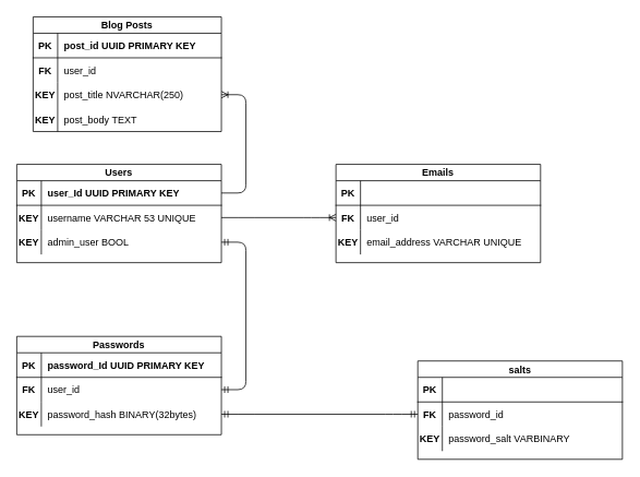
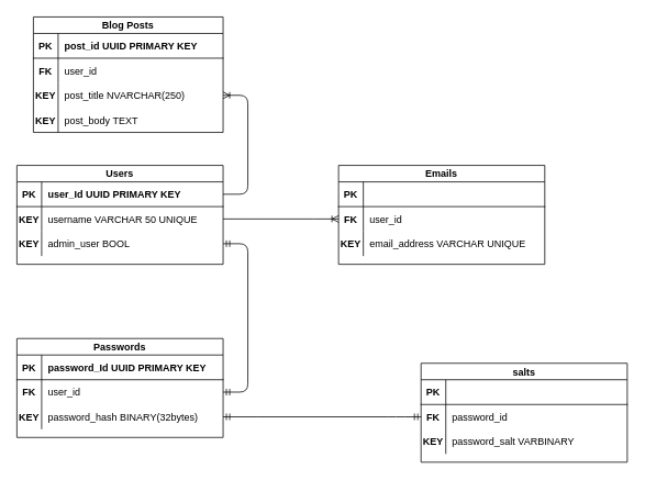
  <mxCell id="0" />
  <mxCell id="1" parent="0" />
  <mxCell id="2" value="Users" style="shape=table;startSize=20;container=1;collapsible=1;childLayout=tableLayout;fixedRows=1;rowLines=0;fontStyle=1;align=center;resizeLast=1;" parent="1" vertex="1"><mxGeometry x="20" y="200" width="250" height="120" as="geometry"><mxRectangle x="120" y="120" width="70" height="30" as="alternateBounds" /></mxGeometry></mxCell>
  <mxCell id="3" value="" style="shape=partialRectangle;collapsible=0;dropTarget=0;pointerEvents=0;fillColor=none;points=[[0,0.5],[1,0.5]];portConstraint=eastwest;top=0;left=0;right=0;bottom=1;" parent="2" vertex="1"><mxGeometry y="20" width="250" height="30" as="geometry" /></mxCell>
  <mxCell id="4" value="PK" style="shape=partialRectangle;overflow=hidden;connectable=0;fillColor=none;top=0;left=0;bottom=0;right=0;fontStyle=1;" parent="3" vertex="1"><mxGeometry width="30" height="30" as="geometry" /></mxCell>
  <mxCell id="5" value="user_Id UUID PRIMARY KEY" style="shape=partialRectangle;overflow=hidden;connectable=0;fillColor=none;top=0;left=0;bottom=0;right=0;align=left;spacingLeft=6;fontStyle=1;" parent="3" vertex="1"><mxGeometry x="30" width="220" height="30" as="geometry" /></mxCell>
  <mxCell id="6" value="" style="shape=partialRectangle;collapsible=0;dropTarget=0;pointerEvents=0;fillColor=none;points=[[0,0.5],[1,0.5]];portConstraint=eastwest;top=0;left=0;right=0;bottom=0;" parent="2" vertex="1"><mxGeometry y="50" width="250" height="30" as="geometry" /></mxCell>
  <mxCell id="7" value="KEY" style="shape=partialRectangle;overflow=hidden;connectable=0;fillColor=none;top=0;left=0;bottom=0;right=0;fontStyle=1" parent="6" vertex="1"><mxGeometry width="30" height="30" as="geometry" /></mxCell>
- <mxCell id="8" value="username VARCHAR 53 UNIQUE" style="shape=partialRectangle;overflow=hidden;connectable=0;fillColor=none;top=0;left=0;bottom=0;right=0;align=left;spacingLeft=6;" parent="6" vertex="1"><mxGeometry x="30" width="220" height="30" as="geometry" /></mxCell>
+ <mxCell id="8" value="username VARCHAR 50 UNIQUE" style="shape=partialRectangle;overflow=hidden;connectable=0;fillColor=none;top=0;left=0;bottom=0;right=0;align=left;spacingLeft=6;" parent="6" vertex="1"><mxGeometry x="30" width="220" height="30" as="geometry" /></mxCell>
  <mxCell id="9" value="" style="shape=partialRectangle;collapsible=0;dropTarget=0;pointerEvents=0;fillColor=none;points=[[0,0.5],[1,0.5]];portConstraint=eastwest;top=0;left=0;right=0;bottom=0;" vertex="1" parent="2"><mxGeometry y="80" width="250" height="30" as="geometry" /></mxCell>
  <mxCell id="10" value="KEY" style="shape=partialRectangle;overflow=hidden;connectable=0;fillColor=none;top=0;left=0;bottom=0;right=0;fontStyle=1" vertex="1" parent="9"><mxGeometry width="30" height="30" as="geometry" /></mxCell>
  <mxCell id="11" value="admin_user BOOL " style="shape=partialRectangle;overflow=hidden;connectable=0;fillColor=none;top=0;left=0;bottom=0;right=0;align=left;spacingLeft=6;" vertex="1" parent="9"><mxGeometry x="30" width="220" height="30" as="geometry" /></mxCell>
  <mxCell id="12" value="Emails" style="shape=table;startSize=20;container=1;collapsible=1;childLayout=tableLayout;fixedRows=1;rowLines=0;fontStyle=1;align=center;resizeLast=1;" vertex="1" parent="1"><mxGeometry x="410" y="200" width="250" height="120" as="geometry"><mxRectangle x="120" y="120" width="70" height="30" as="alternateBounds" /></mxGeometry></mxCell>
  <mxCell id="13" value="" style="shape=partialRectangle;collapsible=0;dropTarget=0;pointerEvents=0;fillColor=none;points=[[0,0.5],[1,0.5]];portConstraint=eastwest;top=0;left=0;right=0;bottom=1;" vertex="1" parent="12"><mxGeometry y="20" width="250" height="30" as="geometry" /></mxCell>
  <mxCell id="14" value="PK" style="shape=partialRectangle;overflow=hidden;connectable=0;fillColor=none;top=0;left=0;bottom=0;right=0;fontStyle=1;" vertex="1" parent="13"><mxGeometry width="30" height="30" as="geometry" /></mxCell>
  <mxCell id="15" value="" style="shape=partialRectangle;collapsible=0;dropTarget=0;pointerEvents=0;fillColor=none;points=[[0,0.5],[1,0.5]];portConstraint=eastwest;top=0;left=0;right=0;bottom=0;" vertex="1" parent="12"><mxGeometry y="50" width="250" height="30" as="geometry" /></mxCell>
  <mxCell id="16" value="FK" style="shape=partialRectangle;overflow=hidden;connectable=0;fillColor=none;top=0;left=0;bottom=0;right=0;fontStyle=1" vertex="1" parent="15"><mxGeometry width="30" height="30" as="geometry" /></mxCell>
  <mxCell id="17" value="user_id" style="shape=partialRectangle;overflow=hidden;connectable=0;fillColor=none;top=0;left=0;bottom=0;right=0;align=left;spacingLeft=6;" vertex="1" parent="15"><mxGeometry x="30" width="220" height="30" as="geometry" /></mxCell>
  <mxCell id="18" value="" style="shape=partialRectangle;collapsible=0;dropTarget=0;pointerEvents=0;fillColor=none;points=[[0,0.5],[1,0.5]];portConstraint=eastwest;top=0;left=0;right=0;bottom=0;" vertex="1" parent="12"><mxGeometry y="80" width="250" height="30" as="geometry" /></mxCell>
  <mxCell id="19" value="KEY" style="shape=partialRectangle;overflow=hidden;connectable=0;fillColor=none;top=0;left=0;bottom=0;right=0;fontStyle=1" vertex="1" parent="18"><mxGeometry width="30" height="30" as="geometry" /></mxCell>
  <mxCell id="20" value="email_address VARCHAR UNIQUE" style="shape=partialRectangle;overflow=hidden;connectable=0;fillColor=none;top=0;left=0;bottom=0;right=0;align=left;spacingLeft=6;" vertex="1" parent="18"><mxGeometry x="30" width="220" height="30" as="geometry" /></mxCell>
  <mxCell id="21" value="Passwords" style="shape=table;startSize=20;container=1;collapsible=1;childLayout=tableLayout;fixedRows=1;rowLines=0;fontStyle=1;align=center;resizeLast=1;" vertex="1" parent="1"><mxGeometry x="20" y="410" width="250" height="120" as="geometry"><mxRectangle x="120" y="120" width="70" height="30" as="alternateBounds" /></mxGeometry></mxCell>
  <mxCell id="22" value="" style="shape=partialRectangle;collapsible=0;dropTarget=0;pointerEvents=0;fillColor=none;points=[[0,0.5],[1,0.5]];portConstraint=eastwest;top=0;left=0;right=0;bottom=1;" vertex="1" parent="21"><mxGeometry y="20" width="250" height="30" as="geometry" /></mxCell>
  <mxCell id="23" value="PK" style="shape=partialRectangle;overflow=hidden;connectable=0;fillColor=none;top=0;left=0;bottom=0;right=0;fontStyle=1;" vertex="1" parent="22"><mxGeometry width="30" height="30" as="geometry" /></mxCell>
  <mxCell id="24" value="password_Id UUID PRIMARY KEY" style="shape=partialRectangle;overflow=hidden;connectable=0;fillColor=none;top=0;left=0;bottom=0;right=0;align=left;spacingLeft=6;fontStyle=1;" vertex="1" parent="22"><mxGeometry x="30" width="220" height="30" as="geometry" /></mxCell>
  <mxCell id="25" value="" style="shape=partialRectangle;collapsible=0;dropTarget=0;pointerEvents=0;fillColor=none;points=[[0,0.5],[1,0.5]];portConstraint=eastwest;top=0;left=0;right=0;bottom=0;" vertex="1" parent="21"><mxGeometry y="50" width="250" height="30" as="geometry" /></mxCell>
  <mxCell id="26" value="FK" style="shape=partialRectangle;overflow=hidden;connectable=0;fillColor=none;top=0;left=0;bottom=0;right=0;fontStyle=1" vertex="1" parent="25"><mxGeometry width="30" height="30" as="geometry" /></mxCell>
  <mxCell id="27" value="user_id" style="shape=partialRectangle;overflow=hidden;connectable=0;fillColor=none;top=0;left=0;bottom=0;right=0;align=left;spacingLeft=6;" vertex="1" parent="25"><mxGeometry x="30" width="220" height="30" as="geometry" /></mxCell>
  <mxCell id="28" value="" style="shape=partialRectangle;collapsible=0;dropTarget=0;pointerEvents=0;fillColor=none;points=[[0,0.5],[1,0.5]];portConstraint=eastwest;top=0;left=0;right=0;bottom=0;" vertex="1" parent="21"><mxGeometry y="80" width="250" height="30" as="geometry" /></mxCell>
  <mxCell id="29" value="KEY" style="shape=partialRectangle;overflow=hidden;connectable=0;fillColor=none;top=0;left=0;bottom=0;right=0;fontStyle=1" vertex="1" parent="28"><mxGeometry width="30" height="30" as="geometry" /></mxCell>
  <mxCell id="30" value="password_hash BINARY(32bytes) " style="shape=partialRectangle;overflow=hidden;connectable=0;fillColor=none;top=0;left=0;bottom=0;right=0;align=left;spacingLeft=6;" vertex="1" parent="28"><mxGeometry x="30" width="220" height="30" as="geometry" /></mxCell>
  <mxCell id="31" value="salts" style="shape=table;startSize=20;container=1;collapsible=1;childLayout=tableLayout;fixedRows=1;rowLines=0;fontStyle=1;align=center;resizeLast=1;" vertex="1" parent="1"><mxGeometry x="510" y="440" width="250" height="120" as="geometry"><mxRectangle x="120" y="120" width="70" height="30" as="alternateBounds" /></mxGeometry></mxCell>
  <mxCell id="32" value="" style="shape=partialRectangle;collapsible=0;dropTarget=0;pointerEvents=0;fillColor=none;points=[[0,0.5],[1,0.5]];portConstraint=eastwest;top=0;left=0;right=0;bottom=1;" vertex="1" parent="31"><mxGeometry y="20" width="250" height="30" as="geometry" /></mxCell>
  <mxCell id="33" value="PK" style="shape=partialRectangle;overflow=hidden;connectable=0;fillColor=none;top=0;left=0;bottom=0;right=0;fontStyle=1;" vertex="1" parent="32"><mxGeometry width="30" height="30" as="geometry" /></mxCell>
  <mxCell id="34" value="" style="shape=partialRectangle;collapsible=0;dropTarget=0;pointerEvents=0;fillColor=none;points=[[0,0.5],[1,0.5]];portConstraint=eastwest;top=0;left=0;right=0;bottom=0;" vertex="1" parent="31"><mxGeometry y="50" width="250" height="30" as="geometry" /></mxCell>
  <mxCell id="35" value="FK" style="shape=partialRectangle;overflow=hidden;connectable=0;fillColor=none;top=0;left=0;bottom=0;right=0;fontStyle=1" vertex="1" parent="34"><mxGeometry width="30" height="30" as="geometry" /></mxCell>
  <mxCell id="36" value="password_id" style="shape=partialRectangle;overflow=hidden;connectable=0;fillColor=none;top=0;left=0;bottom=0;right=0;align=left;spacingLeft=6;" vertex="1" parent="34"><mxGeometry x="30" width="220" height="30" as="geometry" /></mxCell>
  <mxCell id="37" value="" style="shape=partialRectangle;collapsible=0;dropTarget=0;pointerEvents=0;fillColor=none;points=[[0,0.5],[1,0.5]];portConstraint=eastwest;top=0;left=0;right=0;bottom=0;" vertex="1" parent="31"><mxGeometry y="80" width="250" height="30" as="geometry" /></mxCell>
  <mxCell id="38" value="KEY" style="shape=partialRectangle;overflow=hidden;connectable=0;fillColor=none;top=0;left=0;bottom=0;right=0;fontStyle=1" vertex="1" parent="37"><mxGeometry width="30" height="30" as="geometry" /></mxCell>
  <mxCell id="39" value="password_salt VARBINARY " style="shape=partialRectangle;overflow=hidden;connectable=0;fillColor=none;top=0;left=0;bottom=0;right=0;align=left;spacingLeft=6;" vertex="1" parent="37"><mxGeometry x="30" width="220" height="30" as="geometry" /></mxCell>
  <mxCell id="40" value="Blog Posts" style="shape=table;startSize=20;container=1;collapsible=1;childLayout=tableLayout;fixedRows=1;rowLines=0;fontStyle=1;align=center;resizeLast=1;" vertex="1" parent="1"><mxGeometry x="40" y="20" width="230" height="140" as="geometry"><mxRectangle x="120" y="120" width="70" height="30" as="alternateBounds" /></mxGeometry></mxCell>
  <mxCell id="41" value="" style="shape=partialRectangle;collapsible=0;dropTarget=0;pointerEvents=0;fillColor=none;points=[[0,0.5],[1,0.5]];portConstraint=eastwest;top=0;left=0;right=0;bottom=1;" vertex="1" parent="40"><mxGeometry y="20" width="230" height="30" as="geometry" /></mxCell>
  <mxCell id="42" value="PK" style="shape=partialRectangle;overflow=hidden;connectable=0;fillColor=none;top=0;left=0;bottom=0;right=0;fontStyle=1;" vertex="1" parent="41"><mxGeometry width="30" height="30" as="geometry" /></mxCell>
  <mxCell id="43" value="post_id UUID PRIMARY KEY" style="shape=partialRectangle;overflow=hidden;connectable=0;fillColor=none;top=0;left=0;bottom=0;right=0;align=left;spacingLeft=6;fontStyle=1;" vertex="1" parent="41"><mxGeometry x="30" width="200" height="30" as="geometry" /></mxCell>
  <mxCell id="44" value="" style="shape=partialRectangle;collapsible=0;dropTarget=0;pointerEvents=0;fillColor=none;points=[[0,0.5],[1,0.5]];portConstraint=eastwest;top=0;left=0;right=0;bottom=0;" vertex="1" parent="40"><mxGeometry y="50" width="230" height="30" as="geometry" /></mxCell>
  <mxCell id="45" value="FK" style="shape=partialRectangle;overflow=hidden;connectable=0;fillColor=none;top=0;left=0;bottom=0;right=0;fontStyle=1" vertex="1" parent="44"><mxGeometry width="30" height="30" as="geometry" /></mxCell>
  <mxCell id="46" value="user_id" style="shape=partialRectangle;overflow=hidden;connectable=0;fillColor=none;top=0;left=0;bottom=0;right=0;align=left;spacingLeft=6;" vertex="1" parent="44"><mxGeometry x="30" width="200" height="30" as="geometry" /></mxCell>
  <mxCell id="47" value="" style="shape=partialRectangle;collapsible=0;dropTarget=0;pointerEvents=0;fillColor=none;points=[[0,0.5],[1,0.5]];portConstraint=eastwest;top=0;left=0;right=0;bottom=0;" vertex="1" parent="40"><mxGeometry y="80" width="230" height="30" as="geometry" /></mxCell>
  <mxCell id="48" value="KEY" style="shape=partialRectangle;overflow=hidden;connectable=0;fillColor=none;top=0;left=0;bottom=0;right=0;fontStyle=1" vertex="1" parent="47"><mxGeometry width="30" height="30" as="geometry" /></mxCell>
  <mxCell id="49" value="post_title NVARCHAR(250)  " style="shape=partialRectangle;overflow=hidden;connectable=0;fillColor=none;top=0;left=0;bottom=0;right=0;align=left;spacingLeft=6;" vertex="1" parent="47"><mxGeometry x="30" width="200" height="30" as="geometry" /></mxCell>
  <mxCell id="50" value="" style="shape=partialRectangle;collapsible=0;dropTarget=0;pointerEvents=0;fillColor=none;points=[[0,0.5],[1,0.5]];portConstraint=eastwest;top=0;left=0;right=0;bottom=0;" vertex="1" parent="40"><mxGeometry y="110" width="230" height="30" as="geometry" /></mxCell>
  <mxCell id="51" value="KEY" style="shape=partialRectangle;overflow=hidden;connectable=0;fillColor=none;top=0;left=0;bottom=0;right=0;fontStyle=1" vertex="1" parent="50"><mxGeometry width="30" height="30" as="geometry" /></mxCell>
  <mxCell id="52" value="post_body TEXT" style="shape=partialRectangle;overflow=hidden;connectable=0;fillColor=none;top=0;left=0;bottom=0;right=0;align=left;spacingLeft=6;" vertex="1" parent="50"><mxGeometry x="30" width="200" height="30" as="geometry" /></mxCell>
  <mxCell id="53" value="" style="edgeStyle=entityRelationEdgeStyle;fontSize=12;html=1;endArrow=ERoneToMany;exitX=1;exitY=0.5;exitDx=0;exitDy=0;entryX=0;entryY=0.5;entryDx=0;entryDy=0;" edge="1" parent="1" source="6" target="15"><mxGeometry width="100" height="100" relative="1" as="geometry"><mxPoint x="280" y="360" as="sourcePoint" /><mxPoint x="380" y="260" as="targetPoint" /></mxGeometry></mxCell>
  <mxCell id="54" value="" style="edgeStyle=entityRelationEdgeStyle;fontSize=12;html=1;endArrow=ERmandOne;startArrow=ERmandOne;exitX=1;exitY=0.5;exitDx=0;exitDy=0;entryX=0;entryY=0.5;entryDx=0;entryDy=0;" edge="1" parent="1" source="28" target="34"><mxGeometry width="100" height="100" relative="1" as="geometry"><mxPoint x="440" y="650" as="sourcePoint" /><mxPoint x="540" y="550" as="targetPoint" /></mxGeometry></mxCell>
  <mxCell id="55" value="" style="edgeStyle=entityRelationEdgeStyle;fontSize=12;html=1;endArrow=ERmandOne;startArrow=ERmandOne;exitX=1;exitY=0.5;exitDx=0;exitDy=0;entryX=1;entryY=0.5;entryDx=0;entryDy=0;" edge="1" parent="1" source="25" target="9"><mxGeometry width="100" height="100" relative="1" as="geometry"><mxPoint x="-20" y="470" as="sourcePoint" /><mxPoint x="20" y="270" as="targetPoint" /></mxGeometry></mxCell>
  <mxCell id="56" value="" style="edgeStyle=entityRelationEdgeStyle;fontSize=12;html=1;endArrow=ERoneToMany;exitX=1;exitY=0.5;exitDx=0;exitDy=0;entryX=1;entryY=0.5;entryDx=0;entryDy=0;" edge="1" parent="1" source="3" target="47"><mxGeometry width="100" height="100" relative="1" as="geometry"><mxPoint x="360" y="680" as="sourcePoint" /><mxPoint x="460" y="580" as="targetPoint" /></mxGeometry></mxCell>
